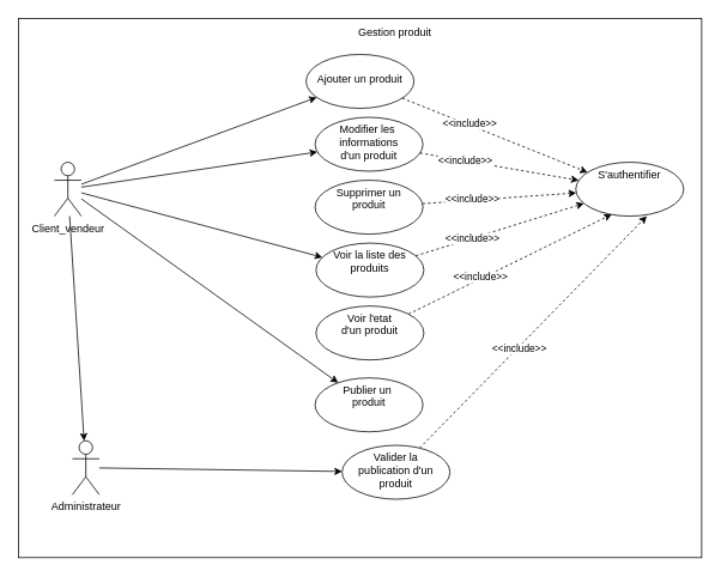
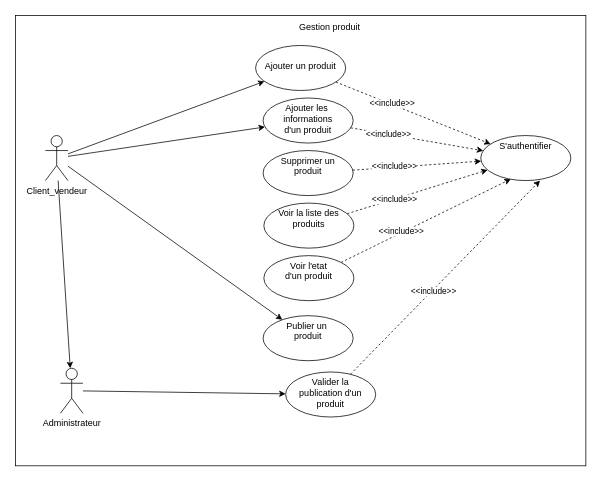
  <mxCell id="0" />
  <mxCell id="1" parent="0" />
  <mxCell id="2" value="" style="rounded=0;whiteSpace=wrap;html=1;" vertex="1" parent="1"><mxGeometry y="20" width="760" height="600" as="geometry" x="20" /></mxCell>
  <mxCell id="3" value="" style="rounded=0;orthogonalLoop=1;jettySize=auto;html=1;" edge="1" parent="1" source="8" target="12"><mxGeometry relative="1" as="geometry" /></mxCell>
  <mxCell id="4" value="" style="edgeStyle=none;rounded=0;orthogonalLoop=1;jettySize=auto;html=1;" edge="1" parent="1" source="8" target="15"><mxGeometry relative="1" as="geometry" /></mxCell>
  <mxCell id="5" value="" style="edgeStyle=none;rounded=0;orthogonalLoop=1;jettySize=auto;html=1;" edge="1" parent="1" source="8" target="20"><mxGeometry relative="1" as="geometry" /></mxCell>
- <mxCell id="6" value="" style="edgeStyle=none;rounded=0;orthogonalLoop=1;jettySize=auto;html=1;" edge="1" parent="1" source="8" target="26"><mxGeometry relative="1" as="geometry" /></mxCell>
  <mxCell id="7" value="" style="edgeStyle=none;rounded=0;orthogonalLoop=1;jettySize=auto;html=1;strokeColor=default;" edge="1" parent="1" source="8" target="31"><mxGeometry relative="1" as="geometry" /></mxCell>
  <mxCell id="8" value="Client_vendeur" style="shape=umlActor;verticalLabelPosition=bottom;verticalAlign=top;html=1;outlineConnect=0;" vertex="1" parent="1"><mxGeometry x="60" y="180" width="30" height="60" as="geometry" /></mxCell>
  <mxCell id="9" value="Gestion produit" style="text;html=1;strokeColor=none;fillColor=none;align=center;verticalAlign=middle;whiteSpace=wrap;rounded=0;" vertex="1" parent="1"><mxGeometry x="378" y="21" width="122" height="30" as="geometry" /></mxCell>
  <mxCell id="10" value="" style="edgeStyle=none;orthogonalLoop=1;jettySize=auto;html=1;rounded=0;strokeColor=default;dashed=1;" edge="1" parent="1" source="12" target="27"><mxGeometry relative="1" as="geometry" /></mxCell>
  <mxCell id="11" value="&amp;lt;&amp;lt;include&amp;gt;&amp;gt;" style="edgeLabel;html=1;align=center;verticalAlign=middle;resizable=0;points=[];" vertex="1" connectable="0" parent="10"><mxGeometry x="-0.278" y="2" relative="1" as="geometry"><mxPoint as="offset" /></mxGeometry></mxCell>
  <mxCell id="12" value="&lt;br&gt;Ajouter un produit" style="ellipse;whiteSpace=wrap;html=1;verticalAlign=top;" vertex="1" parent="1"><mxGeometry x="340" y="60" width="120" height="60" as="geometry" /></mxCell>
  <mxCell id="13" style="edgeStyle=none;rounded=0;orthogonalLoop=1;jettySize=auto;html=1;strokeColor=default;dashed=1;" edge="1" parent="1" source="15" target="27"><mxGeometry relative="1" as="geometry" /></mxCell>
  <mxCell id="14" value="&amp;lt;&amp;lt;include&amp;gt;&amp;gt;" style="edgeLabel;html=1;align=center;verticalAlign=middle;resizable=0;points=[];" vertex="1" connectable="0" parent="13"><mxGeometry x="-0.443" relative="1" as="geometry"><mxPoint as="offset" /></mxGeometry></mxCell>
- <mxCell id="15" value="Modifier les&amp;nbsp;&lt;br&gt;informations&lt;br&gt;d'un produit" style="ellipse;whiteSpace=wrap;html=1;verticalAlign=top;" vertex="1" parent="1"><mxGeometry x="350" y="130" width="120" height="60" as="geometry" /></mxCell>
+ <mxCell id="15" value="Ajouter les&amp;nbsp;&lt;br&gt;informations&lt;br&gt;d'un produit" style="ellipse;whiteSpace=wrap;html=1;verticalAlign=top;" vertex="1" parent="1"><mxGeometry x="350" y="130" width="120" height="60" as="geometry" /></mxCell>
  <mxCell id="16" style="edgeStyle=none;rounded=0;orthogonalLoop=1;jettySize=auto;html=1;strokeColor=default;dashed=1;" edge="1" parent="1" source="18" target="27"><mxGeometry relative="1" as="geometry" /></mxCell>
  <mxCell id="17" value="&amp;lt;&amp;lt;include&amp;gt;&amp;gt;" style="edgeLabel;html=1;align=center;verticalAlign=middle;resizable=0;points=[];" vertex="1" connectable="0" parent="16"><mxGeometry x="-0.361" y="2" relative="1" as="geometry"><mxPoint as="offset" /></mxGeometry></mxCell>
  <mxCell id="18" value="Supprimer un&lt;br&gt;produit" style="ellipse;whiteSpace=wrap;html=1;verticalAlign=top;" vertex="1" parent="1"><mxGeometry x="350" y="200" width="120" height="60" as="geometry" /></mxCell>
  <mxCell id="19" value="" style="edgeStyle=none;rounded=0;orthogonalLoop=1;jettySize=auto;html=1;" edge="1" parent="1" source="20" target="23"><mxGeometry relative="1" as="geometry" /></mxCell>
  <mxCell id="20" value="Administrateur" style="shape=umlActor;verticalLabelPosition=bottom;verticalAlign=top;html=1;outlineConnect=0;" vertex="1" parent="1"><mxGeometry x="80" y="490" width="30" height="60" as="geometry" /></mxCell>
  <mxCell id="21" style="edgeStyle=none;rounded=0;orthogonalLoop=1;jettySize=auto;html=1;entryX=0.658;entryY=1;entryDx=0;entryDy=0;entryPerimeter=0;dashed=1;strokeColor=default;" edge="1" parent="1" source="23" target="27"><mxGeometry relative="1" as="geometry" /></mxCell>
  <mxCell id="22" value="&amp;lt;&amp;lt;include&amp;gt;&amp;gt;" style="edgeLabel;html=1;align=center;verticalAlign=middle;resizable=0;points=[];" vertex="1" connectable="0" parent="21"><mxGeometry x="-0.137" y="-1" relative="1" as="geometry"><mxPoint as="offset" /></mxGeometry></mxCell>
  <mxCell id="23" value="Valider la&lt;br&gt;publication d'un&lt;br&gt;produit" style="ellipse;whiteSpace=wrap;html=1;verticalAlign=top;" vertex="1" parent="1"><mxGeometry x="380" y="495" width="120" height="60" as="geometry" /></mxCell>
  <mxCell id="24" style="edgeStyle=none;rounded=0;orthogonalLoop=1;jettySize=auto;html=1;strokeColor=default;dashed=1;" edge="1" parent="1" source="26" target="27"><mxGeometry relative="1" as="geometry" /></mxCell>
  <mxCell id="25" value="&amp;lt;&amp;lt;include&amp;gt;&amp;gt;" style="edgeLabel;html=1;align=center;verticalAlign=middle;resizable=0;points=[];" vertex="1" connectable="0" parent="24"><mxGeometry x="-0.328" relative="1" as="geometry"><mxPoint as="offset" /></mxGeometry></mxCell>
  <mxCell id="26" value="Voir la liste des&lt;br&gt;produits" style="ellipse;whiteSpace=wrap;html=1;verticalAlign=top;" vertex="1" parent="1"><mxGeometry x="351" y="270" width="120" height="60" as="geometry" /></mxCell>
  <mxCell id="27" value="S'authentifier" style="ellipse;whiteSpace=wrap;html=1;verticalAlign=top;" vertex="1" parent="1"><mxGeometry x="640" y="180" width="120" height="60" as="geometry" /></mxCell>
  <mxCell id="28" style="edgeStyle=none;rounded=0;orthogonalLoop=1;jettySize=auto;html=1;entryX=0.333;entryY=0.967;entryDx=0;entryDy=0;entryPerimeter=0;strokeColor=default;dashed=1;" edge="1" parent="1" source="30" target="27"><mxGeometry relative="1" as="geometry" /></mxCell>
  <mxCell id="29" value="&amp;lt;&amp;lt;include&amp;gt;&amp;gt;" style="edgeLabel;html=1;align=center;verticalAlign=middle;resizable=0;points=[];" vertex="1" connectable="0" parent="28"><mxGeometry x="-0.285" y="2" relative="1" as="geometry"><mxPoint as="offset" /></mxGeometry></mxCell>
  <mxCell id="30" value="Voir l'etat&lt;br&gt;d'un produit" style="ellipse;whiteSpace=wrap;html=1;verticalAlign=top;" vertex="1" parent="1"><mxGeometry x="351" y="340" width="120" height="60" as="geometry" /></mxCell>
  <mxCell id="31" value="Publier un&amp;nbsp;&lt;br&gt;produit" style="ellipse;whiteSpace=wrap;html=1;verticalAlign=top;" vertex="1" parent="1"><mxGeometry x="350" y="420" width="120" height="60" as="geometry" /></mxCell>
